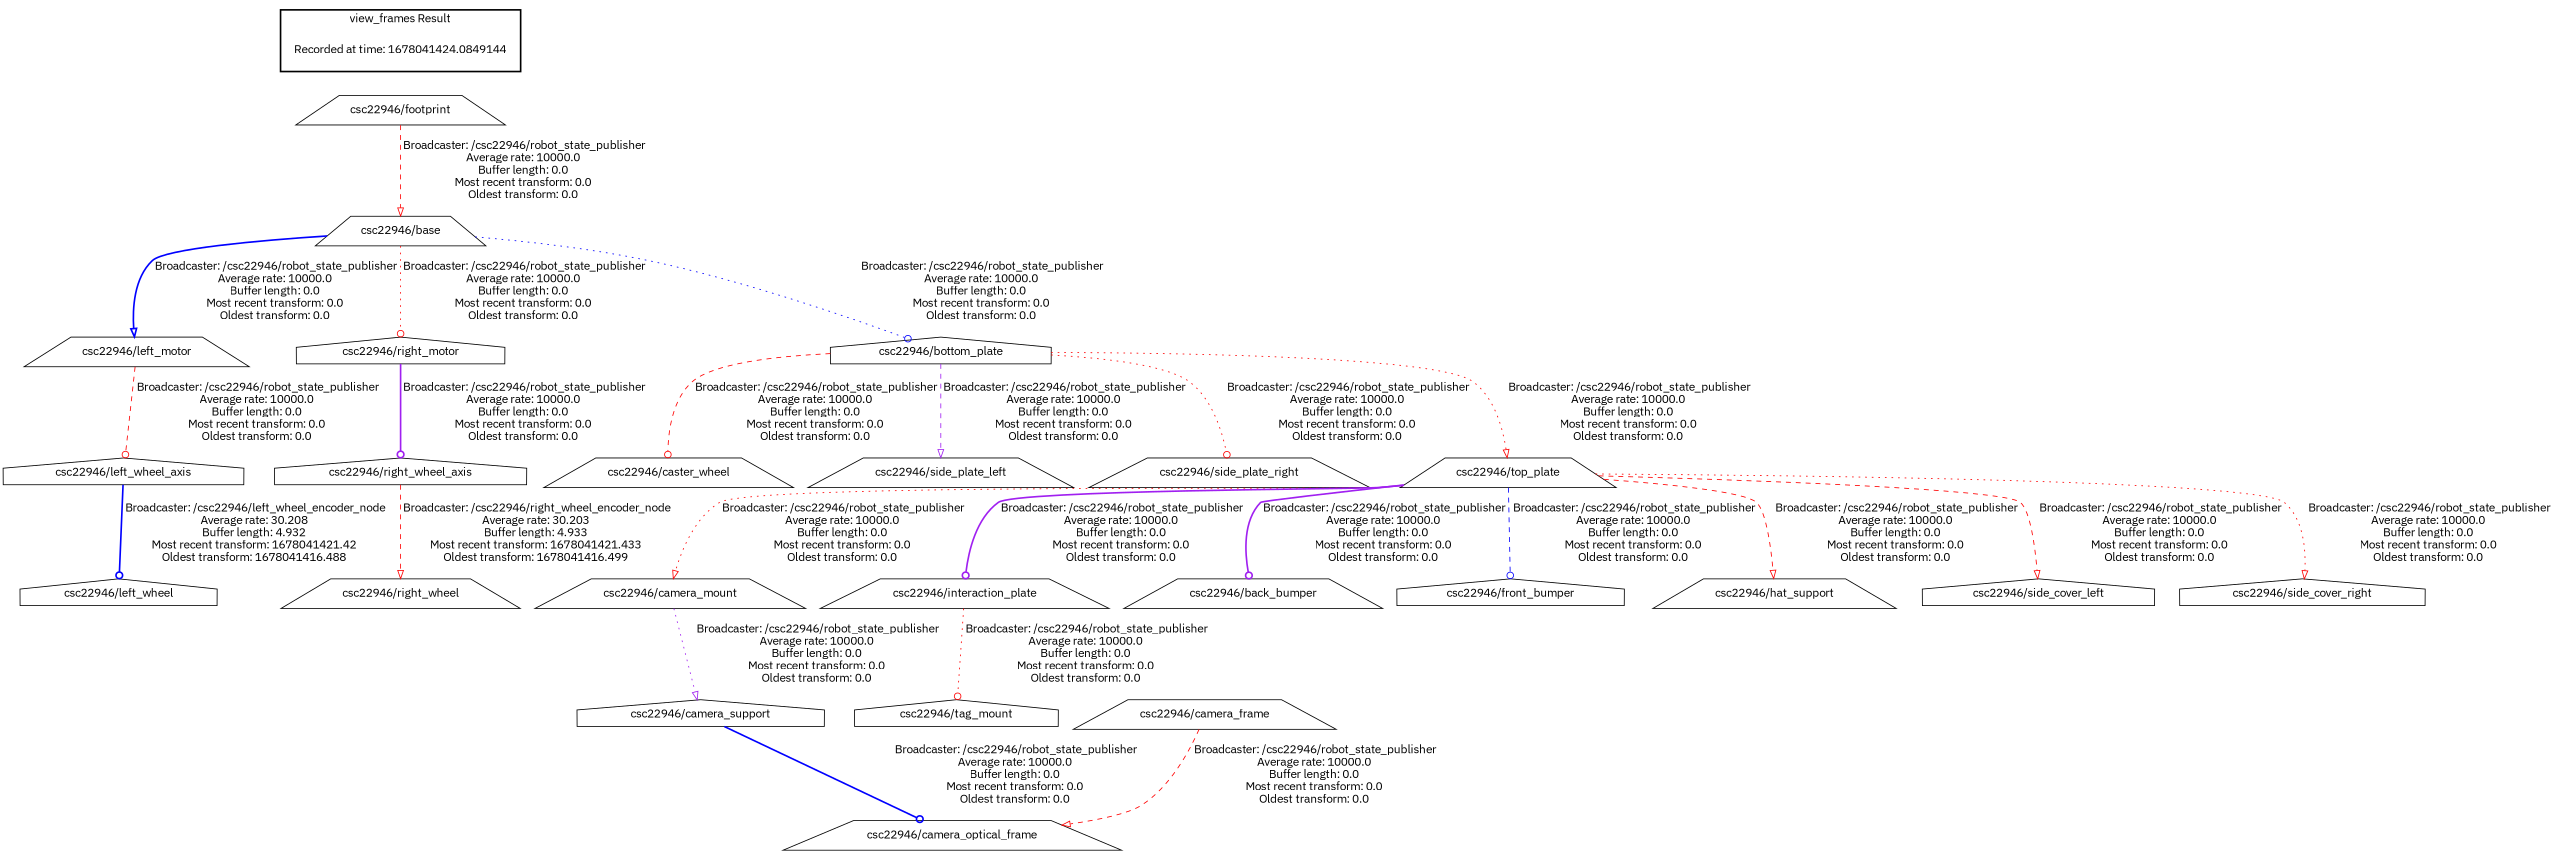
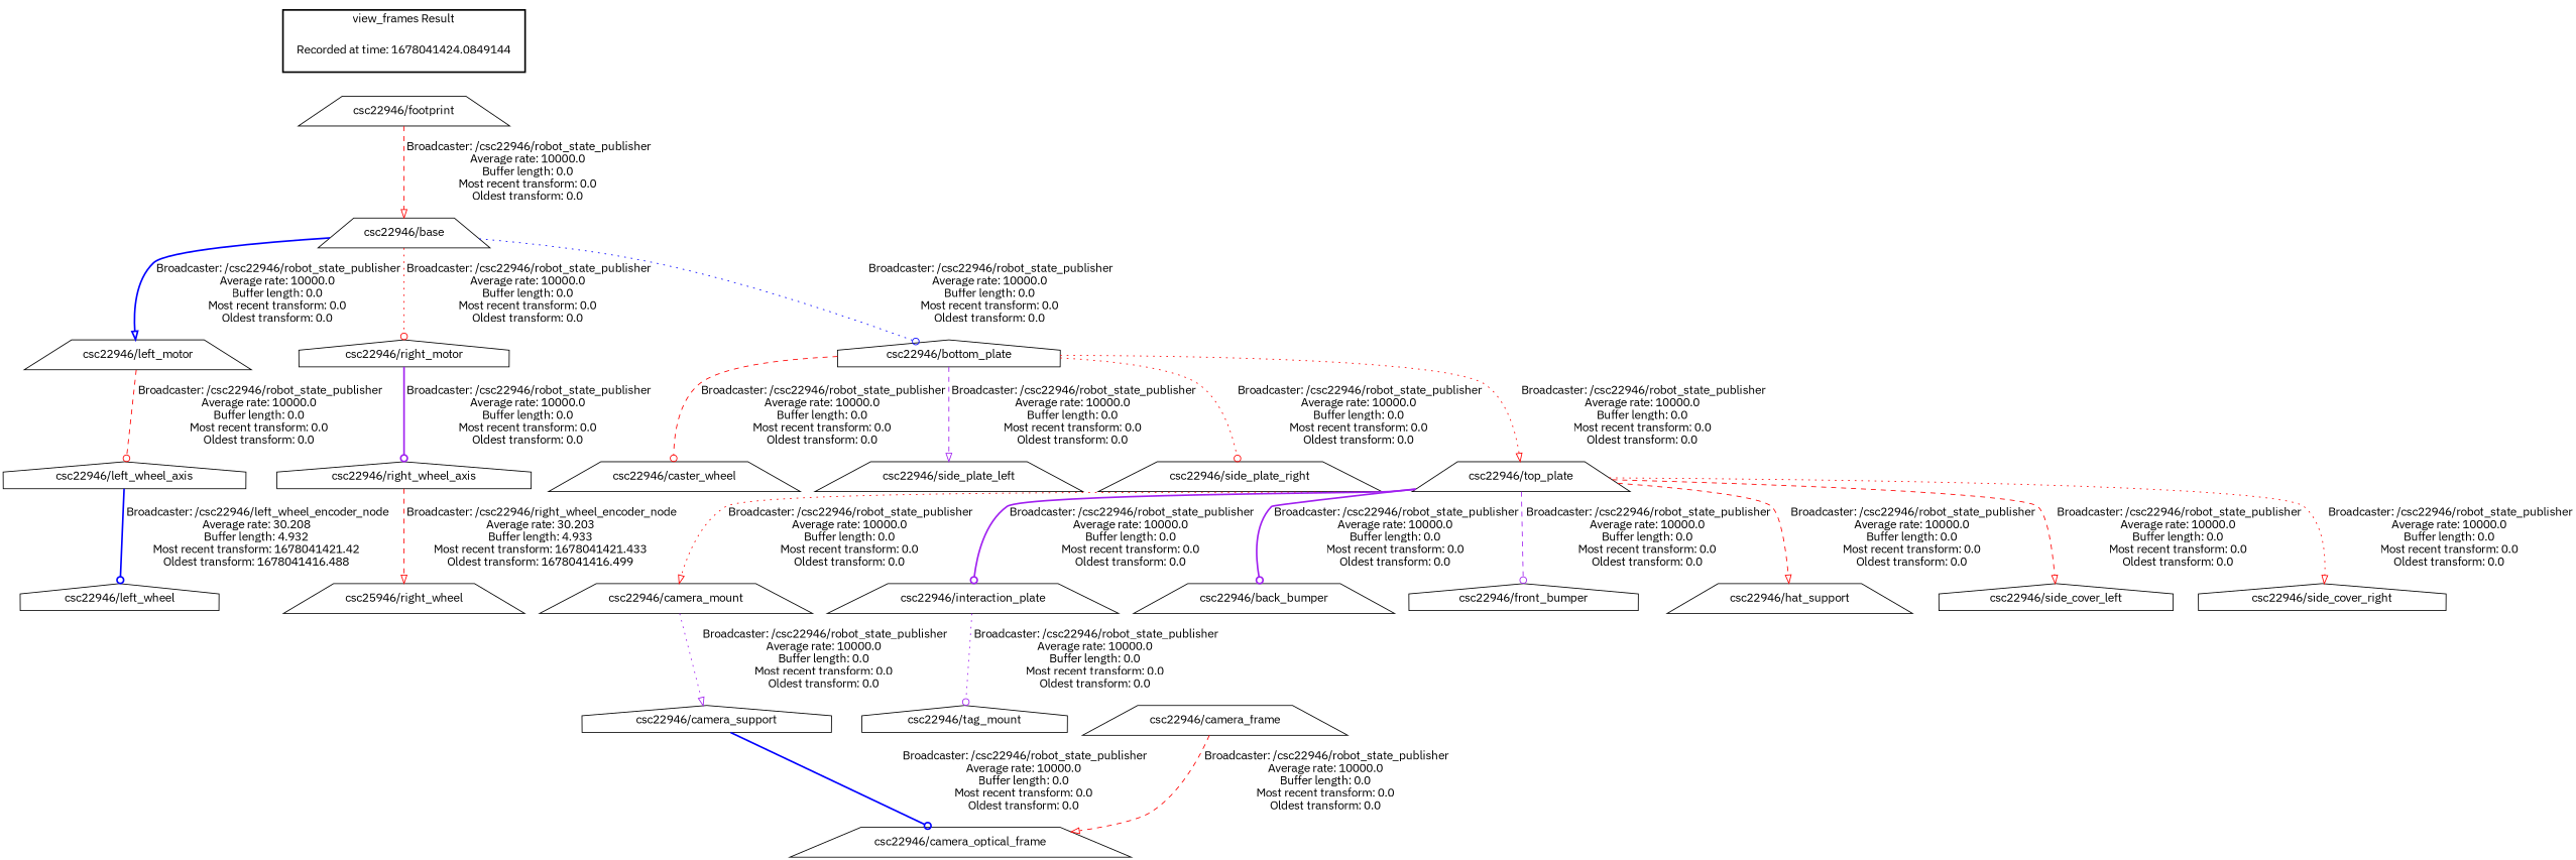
  digraph {
    fontname="IBM Plex Sans"
    node [fontname="IBM Plex Sans" shape=trapezium]
    edge [fontname="IBM Plex Sans" style=dashed arrowhead=odot color=red]
    "Recorded at time: 1678041424.0849144" [shape=plaintext]
    "csc22946/footprint"
    "csc22946/left_wheel_axis" [shape=house]
    "csc22946/left_wheel" [shape=house]
    "csc22946/left_motor"
    "csc22946/right_wheel_axis" [shape=house]
-   "csc22946/right_wheel"
+   "csc22946/right_wheel" [label="csc25946/right_wheel"]
    "csc22946/right_motor" [shape=house]
    "csc22946/base"
    "csc22946/bottom_plate" [shape=house]
    "csc22946/caster_wheel"
    "csc22946/side_plate_left"
    "csc22946/side_plate_right"
    "csc22946/top_plate"
    "csc22946/camera_mount"
    "csc22946/interaction_plate"
    "csc22946/back_bumper"
    "csc22946/front_bumper" [shape=house]
    "csc22946/hat_support"
    "csc22946/side_cover_left" [shape=house]
    "csc22946/side_cover_right" [shape=house]
    "csc22946/camera_support" [shape=house]
    "csc22946/tag_mount" [shape=house]
    "csc22946/camera_frame"
    "csc22946/camera_optical_frame"
    subgraph cluster_1 {
      color=black
      label="view_frames Result"
      style=bold
      "Recorded at time: 1678041424.0849144"
    }
    "Recorded at time: 1678041424.0849144" -> "csc22946/footprint" [style=invis arrowhead="" color=""]
    "csc22946/footprint" -> "csc22946/base" [arrowhead=onormal label=" Broadcaster: /csc22946/robot_state_publisher\nAverage rate: 10000.0\nBuffer length: 0.0\nMost recent transform: 0.0\nOldest transform: 0.0\n"]
    "csc22946/left_wheel_axis" -> "csc22946/left_wheel" [color=blue label=" Broadcaster: /csc22946/left_wheel_encoder_node\nAverage rate: 30.208\nBuffer length: 4.932\nMost recent transform: 1678041421.42\nOldest transform: 1678041416.488\n" style=bold]
    "csc22946/left_motor" -> "csc22946/left_wheel_axis" [label=" Broadcaster: /csc22946/robot_state_publisher\nAverage rate: 10000.0\nBuffer length: 0.0\nMost recent transform: 0.0\nOldest transform: 0.0\n"]
    "csc22946/right_wheel_axis" -> "csc22946/right_wheel" [arrowhead=onormal label=" Broadcaster: /csc22946/right_wheel_encoder_node\nAverage rate: 30.203\nBuffer length: 4.933\nMost recent transform: 1678041421.433\nOldest transform: 1678041416.499\n"]
    "csc22946/right_motor" -> "csc22946/right_wheel_axis" [color=purple label=" Broadcaster: /csc22946/robot_state_publisher\nAverage rate: 10000.0\nBuffer length: 0.0\nMost recent transform: 0.0\nOldest transform: 0.0\n" style=bold]
    "csc22946/base" -> "csc22946/left_motor" [arrowhead=onormal color=blue label=" Broadcaster: /csc22946/robot_state_publisher\nAverage rate: 10000.0\nBuffer length: 0.0\nMost recent transform: 0.0\nOldest transform: 0.0\n" style=bold]
    "csc22946/base" -> "csc22946/right_motor" [label=" Broadcaster: /csc22946/robot_state_publisher\nAverage rate: 10000.0\nBuffer length: 0.0\nMost recent transform: 0.0\nOldest transform: 0.0\n" style=dotted]
    "csc22946/base" -> "csc22946/bottom_plate" [color=blue label=" Broadcaster: /csc22946/robot_state_publisher\nAverage rate: 10000.0\nBuffer length: 0.0\nMost recent transform: 0.0\nOldest transform: 0.0\n" style=dotted]
    "csc22946/bottom_plate" -> "csc22946/caster_wheel" [label=" Broadcaster: /csc22946/robot_state_publisher\nAverage rate: 10000.0\nBuffer length: 0.0\nMost recent transform: 0.0\nOldest transform: 0.0\n"]
    "csc22946/bottom_plate" -> "csc22946/side_plate_left" [arrowhead=onormal color=purple label=" Broadcaster: /csc22946/robot_state_publisher\nAverage rate: 10000.0\nBuffer length: 0.0\nMost recent transform: 0.0\nOldest transform: 0.0\n"]
    "csc22946/bottom_plate" -> "csc22946/side_plate_right" [label=" Broadcaster: /csc22946/robot_state_publisher\nAverage rate: 10000.0\nBuffer length: 0.0\nMost recent transform: 0.0\nOldest transform: 0.0\n" style=dotted]
    "csc22946/bottom_plate" -> "csc22946/top_plate" [arrowhead=onormal label=" Broadcaster: /csc22946/robot_state_publisher\nAverage rate: 10000.0\nBuffer length: 0.0\nMost recent transform: 0.0\nOldest transform: 0.0\n" style=dotted]
    "csc22946/top_plate" -> "csc22946/camera_mount" [arrowhead=onormal label=" Broadcaster: /csc22946/robot_state_publisher\nAverage rate: 10000.0\nBuffer length: 0.0\nMost recent transform: 0.0\nOldest transform: 0.0\n" style=dotted]
    "csc22946/top_plate" -> "csc22946/interaction_plate" [color=purple label=" Broadcaster: /csc22946/robot_state_publisher\nAverage rate: 10000.0\nBuffer length: 0.0\nMost recent transform: 0.0\nOldest transform: 0.0\n" style=bold]
    "csc22946/top_plate" -> "csc22946/back_bumper" [color=purple label=" Broadcaster: /csc22946/robot_state_publisher\nAverage rate: 10000.0\nBuffer length: 0.0\nMost recent transform: 0.0\nOldest transform: 0.0\n" style=bold]
-   "csc22946/top_plate" -> "csc22946/front_bumper" [color=blue label=" Broadcaster: /csc22946/robot_state_publisher\nAverage rate: 10000.0\nBuffer length: 0.0\nMost recent transform: 0.0\nOldest transform: 0.0\n"]
+   "csc22946/top_plate" -> "csc22946/front_bumper" [color=purple label=" Broadcaster: /csc22946/robot_state_publisher\nAverage rate: 10000.0\nBuffer length: 0.0\nMost recent transform: 0.0\nOldest transform: 0.0\n"]
    "csc22946/top_plate" -> "csc22946/hat_support" [arrowhead=onormal label=" Broadcaster: /csc22946/robot_state_publisher\nAverage rate: 10000.0\nBuffer length: 0.0\nMost recent transform: 0.0\nOldest transform: 0.0\n"]
    "csc22946/top_plate" -> "csc22946/side_cover_left" [arrowhead=onormal label=" Broadcaster: /csc22946/robot_state_publisher\nAverage rate: 10000.0\nBuffer length: 0.0\nMost recent transform: 0.0\nOldest transform: 0.0\n"]
    "csc22946/top_plate" -> "csc22946/side_cover_right" [arrowhead=onormal label=" Broadcaster: /csc22946/robot_state_publisher\nAverage rate: 10000.0\nBuffer length: 0.0\nMost recent transform: 0.0\nOldest transform: 0.0\n" style=dotted]
    "csc22946/camera_mount" -> "csc22946/camera_support" [arrowhead=onormal color=purple label=" Broadcaster: /csc22946/robot_state_publisher\nAverage rate: 10000.0\nBuffer length: 0.0\nMost recent transform: 0.0\nOldest transform: 0.0\n" style=dotted]
-   "csc22946/interaction_plate" -> "csc22946/tag_mount" [label=" Broadcaster: /csc22946/robot_state_publisher\nAverage rate: 10000.0\nBuffer length: 0.0\nMost recent transform: 0.0\nOldest transform: 0.0\n" style=dotted]
+   "csc22946/interaction_plate" -> "csc22946/tag_mount" [color=purple label=" Broadcaster: /csc22946/robot_state_publisher\nAverage rate: 10000.0\nBuffer length: 0.0\nMost recent transform: 0.0\nOldest transform: 0.0\n" style=dotted]
    "csc22946/camera_support" -> "csc22946/camera_optical_frame" [color=blue label=" Broadcaster: /csc22946/robot_state_publisher\nAverage rate: 10000.0\nBuffer length: 0.0\nMost recent transform: 0.0\nOldest transform: 0.0\n" style=bold]
    "csc22946/camera_frame" -> "csc22946/camera_optical_frame" [arrowhead=onormal label=" Broadcaster: /csc22946/robot_state_publisher\nAverage rate: 10000.0\nBuffer length: 0.0\nMost recent transform: 0.0\nOldest transform: 0.0\n"]
  }
